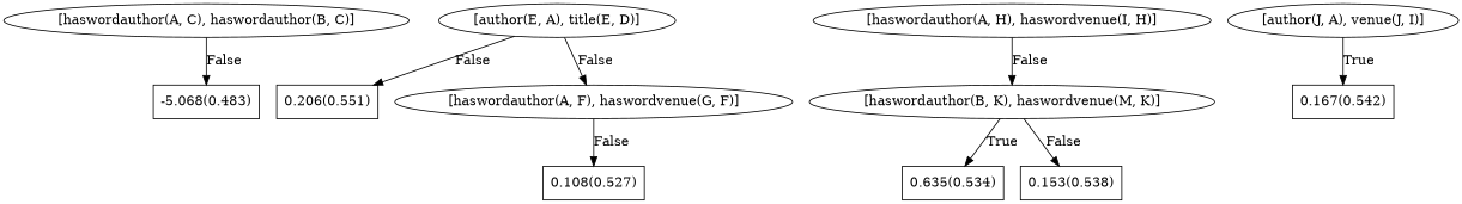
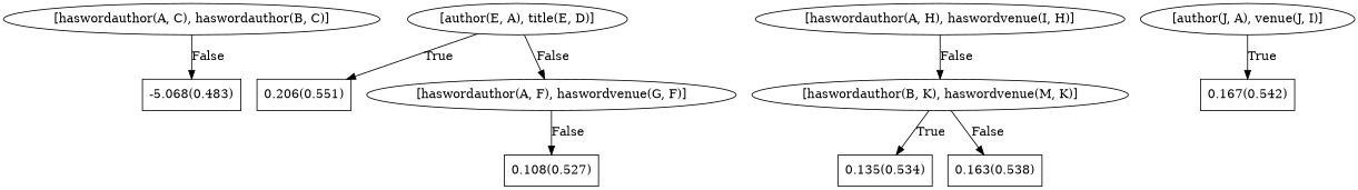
  digraph {
    n1 [label="[haswordauthor(A, C), haswordauthor(B, C)]"]
    n2 [label="-5.068(0.483)" shape=box]
    n3 [label="[author(E, A), title(E, D)]"]
    n4 [label="0.206(0.551)" shape=box]
    n5 [label="[haswordauthor(A, F), haswordvenue(G, F)]"]
    n6 [label="[haswordauthor(A, H), haswordvenue(I, H)]"]
    n7 [label="[haswordauthor(B, K), haswordvenue(M, K)]"]
    n8 [label="0.108(0.527)" shape=box]
    n9 [label="[author(J, A), venue(J, I)]"]
    n10 [label="0.167(0.542)" shape=box]
-   n11 [label="0.635(0.534)" shape=box]
-   n12 [label="0.153(0.538)" shape=box]
+   n11 [label="0.135(0.534)" shape=box]
+   n12 [label="0.163(0.538)" shape=box]
    n1 -> n2 [label=False]
-   n3 -> n4 [label=False]
+   n3 -> n4 [label=True]
    n3 -> n5 [label=False]
    n5 -> n8 [label=False]
    n6 -> n7 [label=False]
    n7 -> n11 [label=True]
    n7 -> n12 [label=False]
    n9 -> n10 [label=True]
  }
